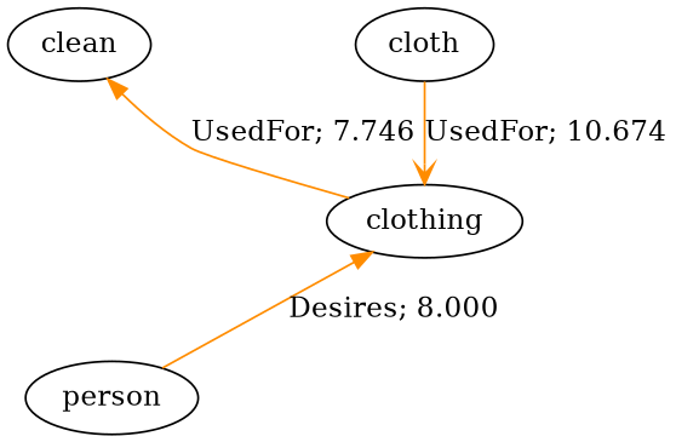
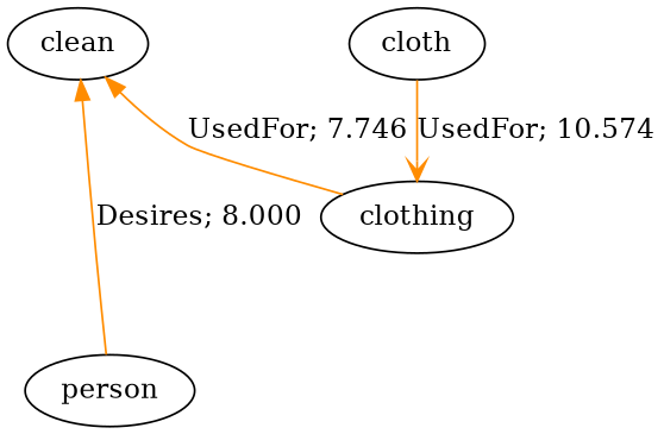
  digraph {
    fontname="DejaVu Serif"
    node [fontname="DejaVu Serif"]
    edge [color=darkorange dir=back fontname="DejaVu Serif"]
    n1 [label=clean]
    n2 [label=clothing]
    n3 [label=cloth]
    n4 [label=person]
    n1 -> n2 [label="UsedFor; 7.746" weight=7.746]
-   n2 -> n4 [label="Desires; 8.000" weight=8.000]
-   n3 -> n2 [arrowhead=vee dir=forward label="UsedFor; 10.674" weight=10.574]
+   n1 -> n4 [label="Desires; 8.000" weight=8.000]
+   n3 -> n2 [arrowhead=vee dir=forward label="UsedFor; 10.574" weight=10.574]
  }
